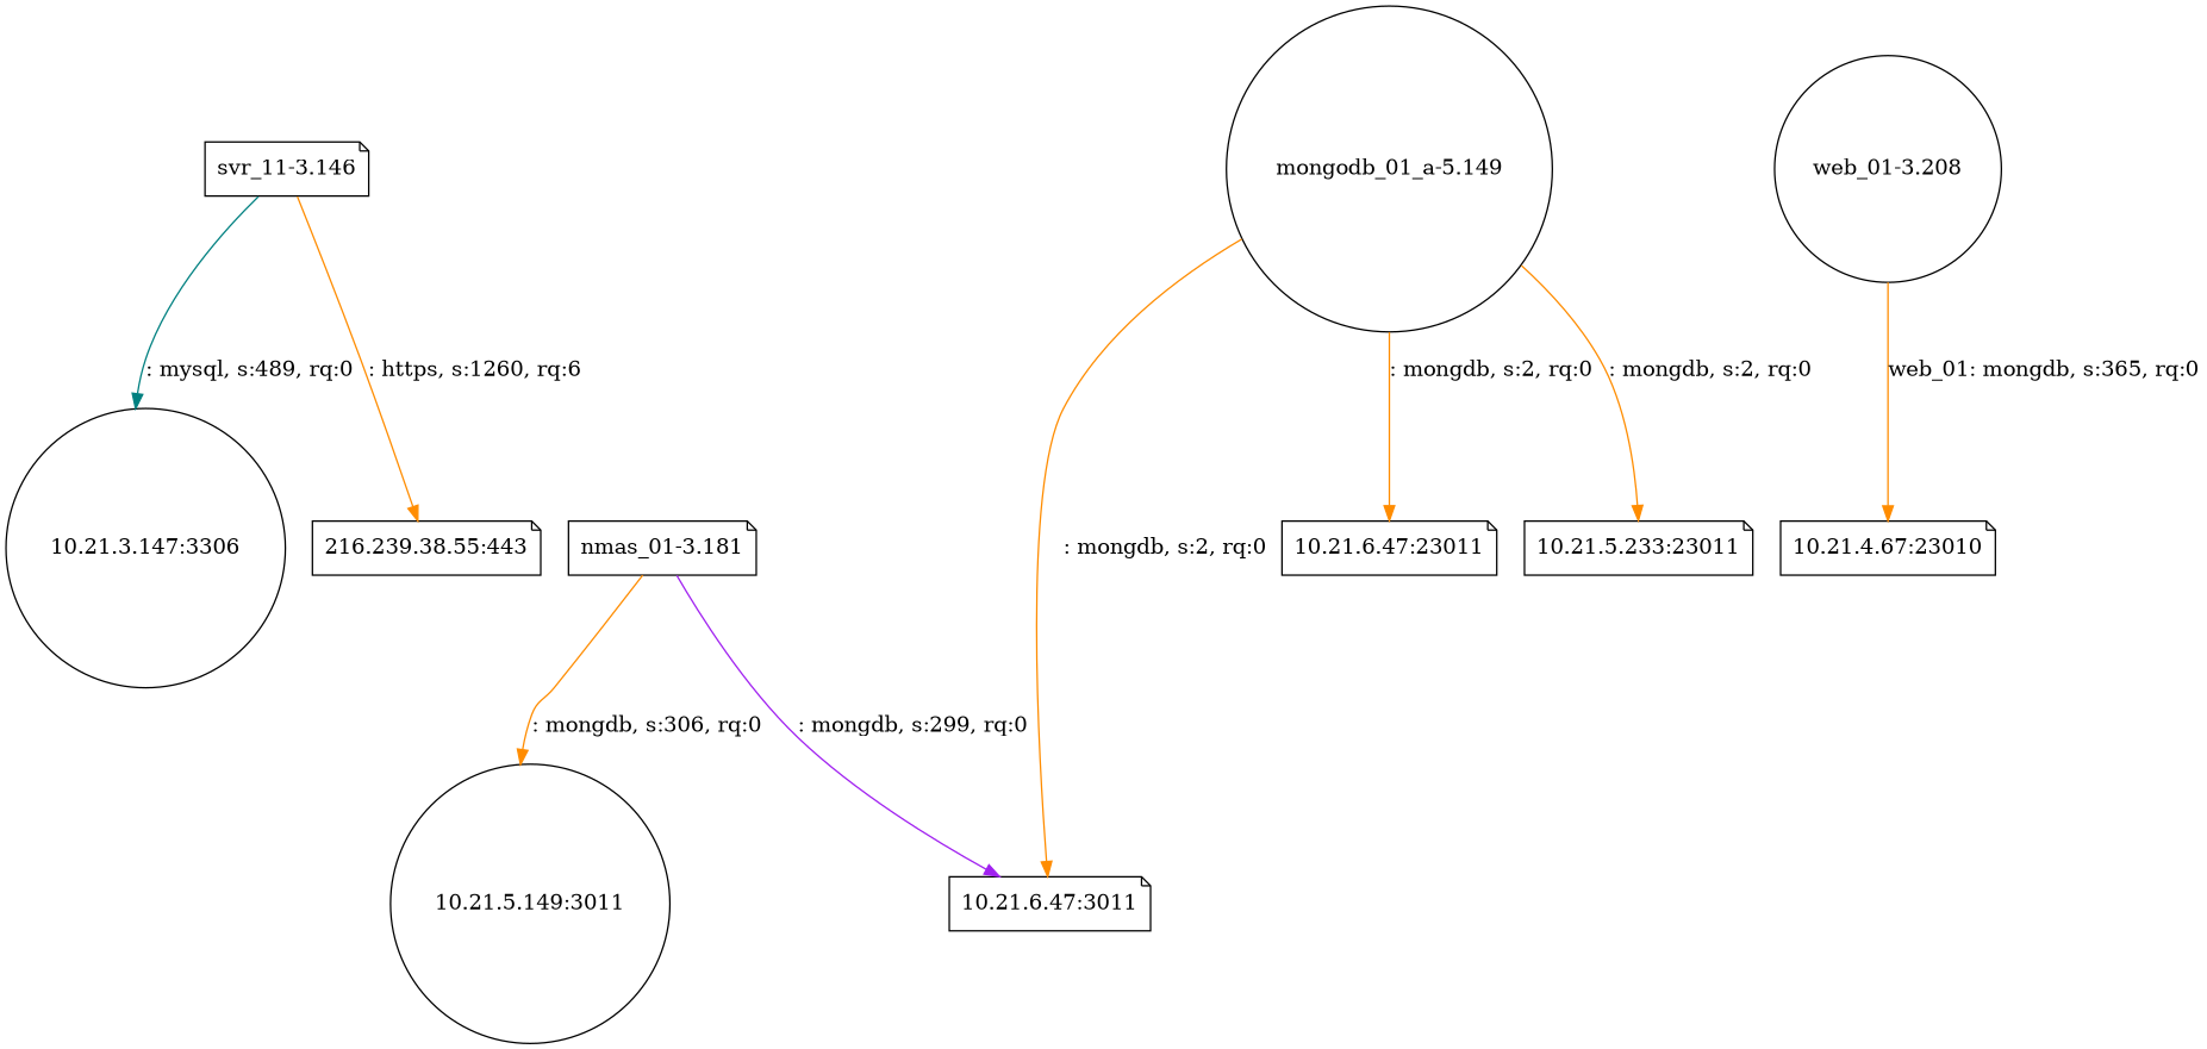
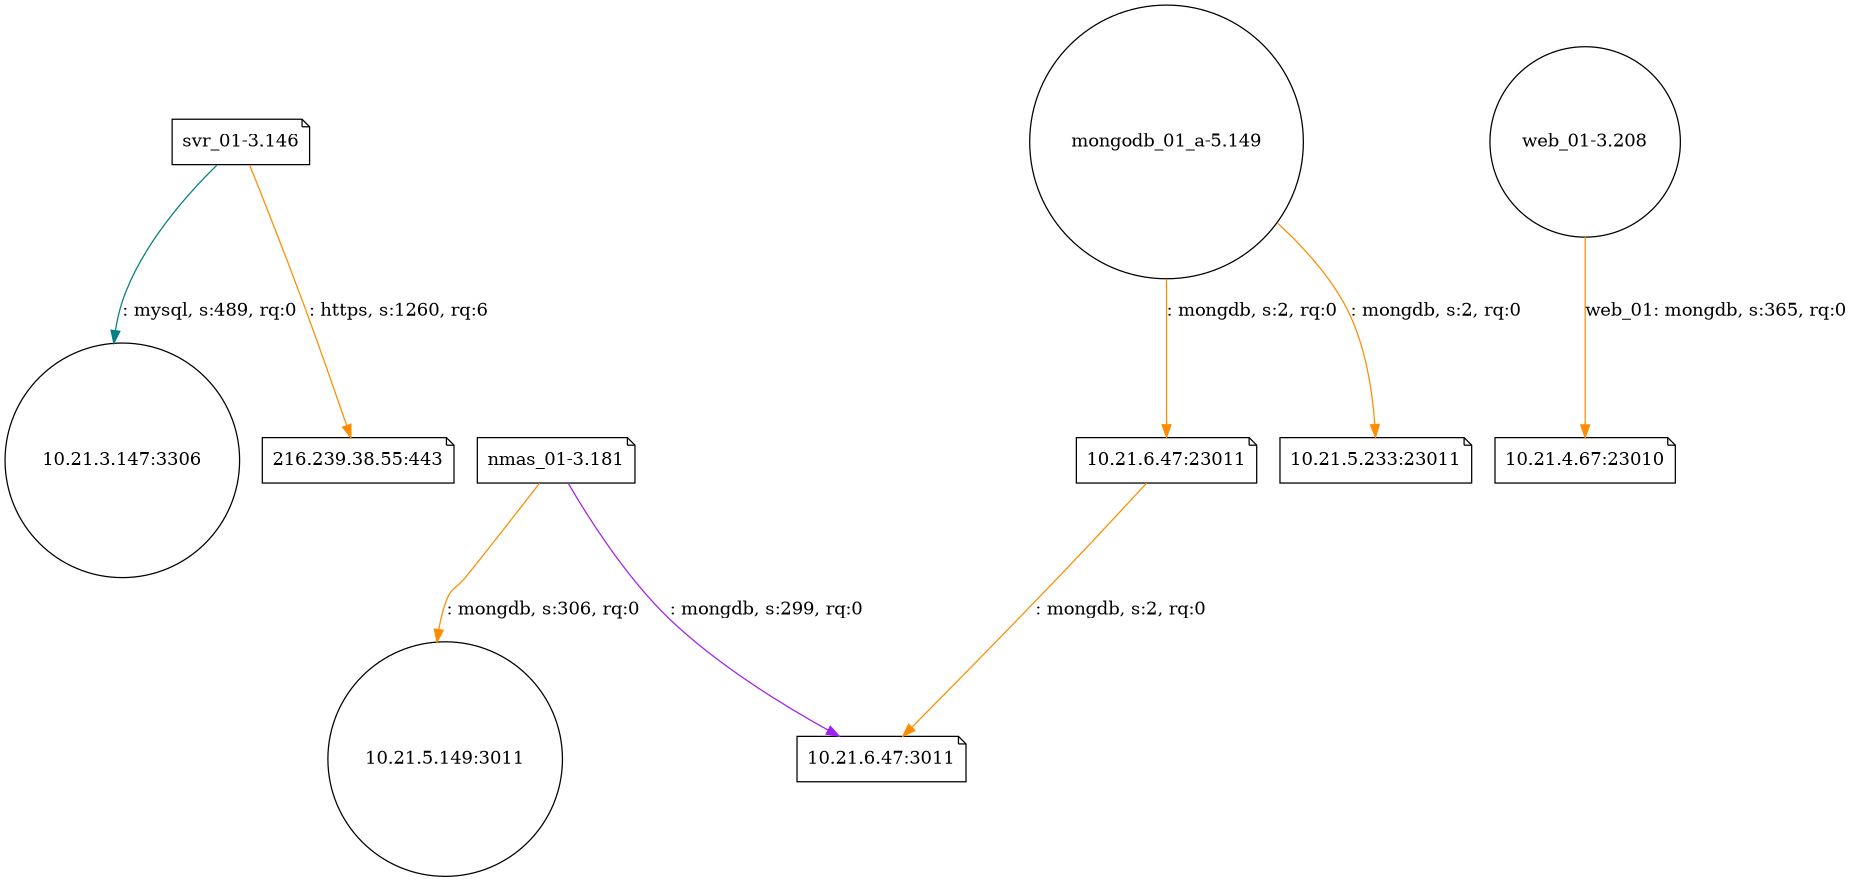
  strict digraph {
    node [shape=note]
    edge [color=darkorange pid=1234 process=mongdb recv_q=0 send_q=0 sessions=2 state=ESTABLISHED]
    "10.21.3.147:3306" [shape=circle]
-   "svr_01-3.146" [label="svr_11-3.146"]
+   "svr_01-3.146"
    "216.239.38.55:443"
    "10.21.5.149:3011" [shape=circle]
    "nmas_01-3.181"
    "10.21.6.47:3011"
    "web_01-3.208" [shape=circle]
    "10.21.4.67:23010"
    "mongodb_01_a-5.149" [shape=circle]
    "10.21.6.47:23011"
    "10.21.5.233:23011"
    "svr_01-3.146" -> "10.21.3.147:3306" [color=teal label=": mysql, s:489, rq:0" process=mysql sessions=489]
    "svr_01-3.146" -> "216.239.38.55:443" [label=": https, s:1260, rq:6" process=https sessions=1260 state=TIME_WAIT]
    "nmas_01-3.181" -> "10.21.5.149:3011" [label=": mongdb, s:306, rq:0" sessions=306]
    "nmas_01-3.181" -> "10.21.6.47:3011" [color=purple label=": mongdb, s:299, rq:0" sessions=299]
    "web_01-3.208" -> "10.21.4.67:23010" [instance_name=web_01 label="web_01: mongdb, s:365, rq:0" sessions=365]
-   "mongodb_01_a-5.149" -> "10.21.6.47:3011" [label=": mongdb, s:2, rq:0"]
+   "10.21.6.47:23011" -> "10.21.6.47:3011" [label=": mongdb, s:2, rq:0"]
    "mongodb_01_a-5.149" -> "10.21.6.47:23011" [label=": mongdb, s:2, rq:0"]
    "mongodb_01_a-5.149" -> "10.21.5.233:23011" [label=": mongdb, s:2, rq:0"]
  }
